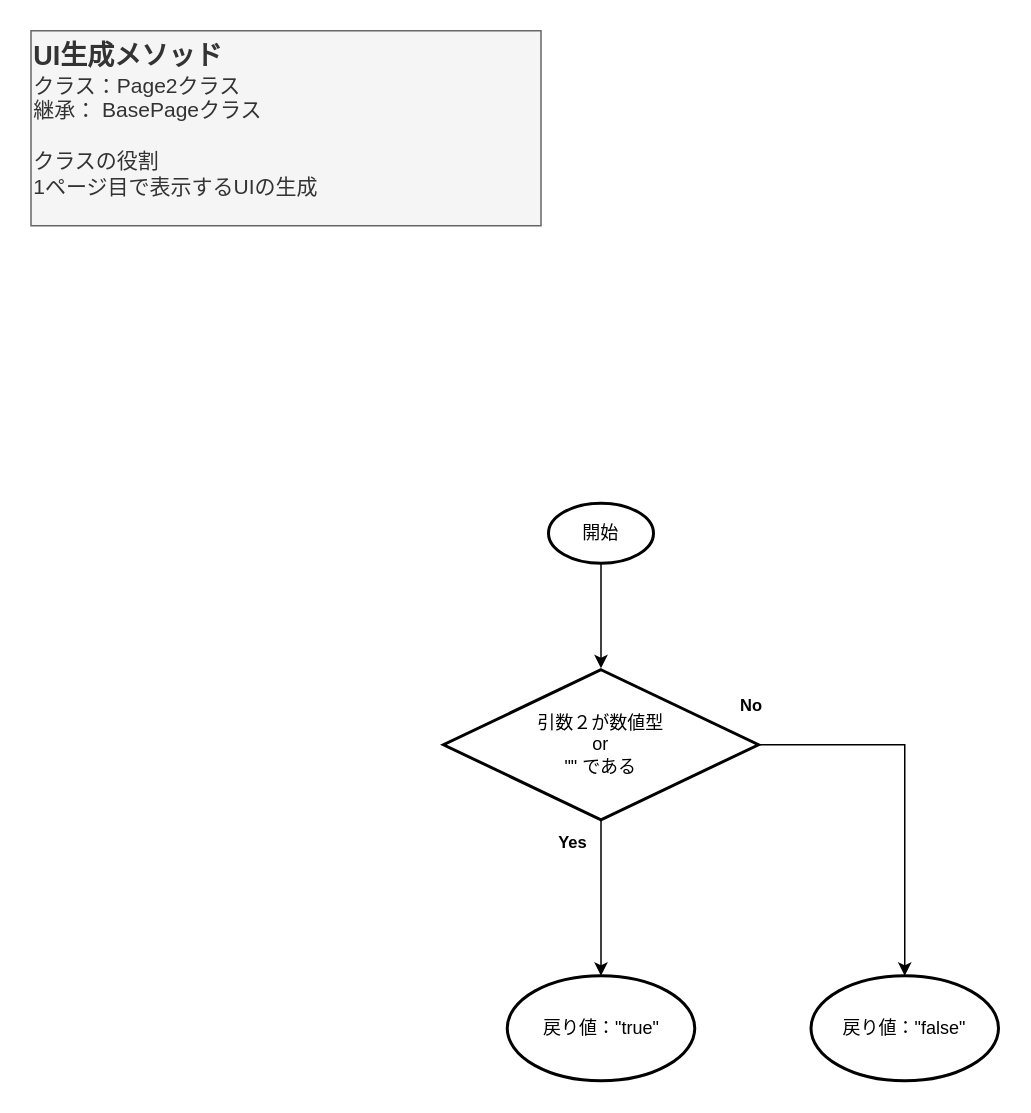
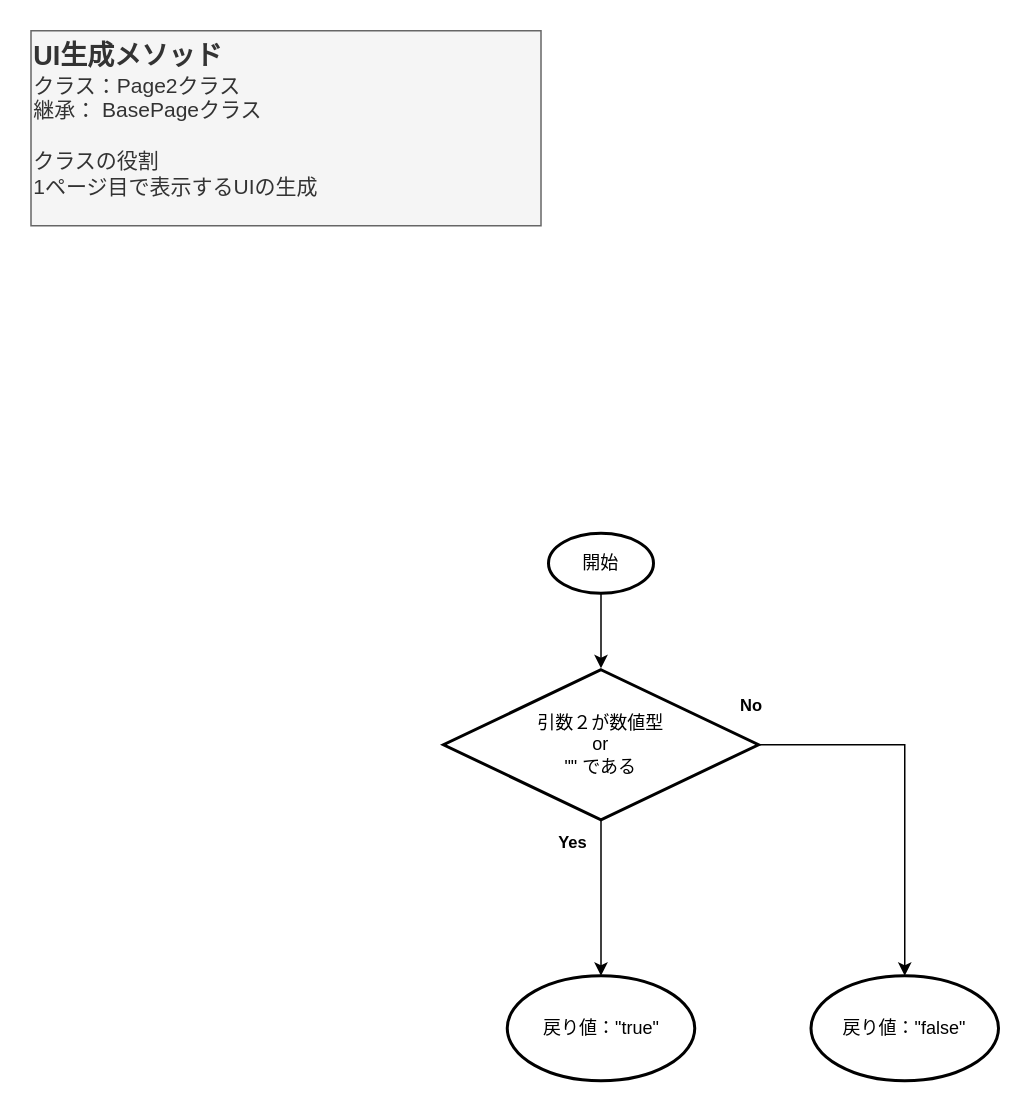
  <mxCell id="0" />
  <mxCell id="1" parent="0" />
  <mxCell id="2" value="" style="edgeStyle=orthogonalEdgeStyle;rounded=0;orthogonalLoop=1;jettySize=auto;html=1;" parent="1" source="3" edge="1"><mxGeometry relative="1" as="geometry"><mxPoint x="400" y="445" as="targetPoint" /></mxGeometry></mxCell>
- <mxCell id="3" value="開始" style="strokeWidth=2;html=1;shape=mxgraph.flowchart.start_1;whiteSpace=wrap;" parent="1" vertex="1"><mxGeometry x="365" y="335" width="70" height="40" as="geometry" /></mxCell>
+ <mxCell id="3" value="開始" style="strokeWidth=2;html=1;shape=mxgraph.flowchart.start_1;whiteSpace=wrap;" parent="1" vertex="1"><mxGeometry x="365" y="355" width="70" height="40" as="geometry" /></mxCell>
  <mxCell id="4" value="戻り値：&lt;span style=&quot;background-color: initial;&quot;&gt;&quot;true&quot;&lt;/span&gt;" style="strokeWidth=2;html=1;shape=mxgraph.flowchart.start_1;whiteSpace=wrap;" parent="1" vertex="1"><mxGeometry x="337.5" y="650" width="125" height="70" as="geometry" /></mxCell>
  <mxCell id="5" value="&lt;b style=&quot;&quot;&gt;&lt;font style=&quot;&quot;&gt;&lt;font style=&quot;font-size: 18px;&quot;&gt;UI生成メソッド&lt;/font&gt;&lt;/font&gt;&lt;/b&gt;&lt;div&gt;&lt;font style=&quot;font-size: 14px;&quot;&gt;クラス：Page2クラス&lt;/font&gt;&lt;/div&gt;&lt;div&gt;&lt;div style=&quot;font-size: 14px;&quot;&gt;&lt;font style=&quot;font-size: 14px;&quot;&gt;継承： BasePageクラス&lt;/font&gt;&lt;/div&gt;&lt;/div&gt;&lt;div style=&quot;font-size: 14px;&quot;&gt;&lt;font style=&quot;font-size: 14px;&quot;&gt;&lt;br&gt;&lt;/font&gt;&lt;/div&gt;&lt;div style=&quot;font-size: 14px;&quot;&gt;&lt;font style=&quot;font-size: 14px;&quot;&gt;クラスの役割&lt;/font&gt;&lt;/div&gt;&lt;div style=&quot;font-size: 14px;&quot;&gt;1ページ目で表示するUIの生成&lt;/div&gt;&lt;div style=&quot;font-size: 14px;&quot;&gt;&lt;br&gt;&lt;/div&gt;" style="text;html=1;align=left;verticalAlign=top;whiteSpace=wrap;rounded=0;fillColor=#f5f5f5;fontColor=#333333;strokeColor=#666666;" parent="1" vertex="1"><mxGeometry x="20" y="20" width="340" height="130" as="geometry" /></mxCell>
  <mxCell id="6" value="" style="edgeStyle=orthogonalEdgeStyle;rounded=0;orthogonalLoop=1;jettySize=auto;html=1;" parent="1" source="8" target="4" edge="1"><mxGeometry relative="1" as="geometry" /></mxCell>
  <mxCell id="7" value="&lt;b&gt;Yes&lt;/b&gt;" style="edgeLabel;html=1;align=center;verticalAlign=middle;resizable=0;points=[];" parent="6" vertex="1" connectable="0"><mxGeometry x="-0.158" y="6" relative="1" as="geometry"><mxPoint x="-26" y="-30" as="offset" /></mxGeometry></mxCell>
  <mxCell id="8" value="引数２が数値型&lt;br&gt;or&lt;div&gt;&quot;&quot; である&lt;/div&gt;" style="strokeWidth=2;html=1;shape=mxgraph.flowchart.decision;whiteSpace=wrap;" parent="1" vertex="1"><mxGeometry x="295" y="446" width="210" height="100" as="geometry" /></mxCell>
  <mxCell id="9" value="戻り値：&lt;span style=&quot;background-color: initial;&quot;&gt;&quot;false&quot;&lt;/span&gt;" style="strokeWidth=2;html=1;shape=mxgraph.flowchart.start_1;whiteSpace=wrap;" parent="1" vertex="1"><mxGeometry x="540" y="650" width="125" height="70" as="geometry" /></mxCell>
  <mxCell id="10" value="&lt;b&gt;No&lt;/b&gt;" style="edgeStyle=orthogonalEdgeStyle;rounded=0;orthogonalLoop=1;jettySize=auto;html=1;entryX=0.5;entryY=0;entryDx=0;entryDy=0;entryPerimeter=0;" parent="1" source="8" target="9" edge="1"><mxGeometry x="-1" y="26" relative="1" as="geometry"><mxPoint x="-5" as="offset" /></mxGeometry></mxCell>
